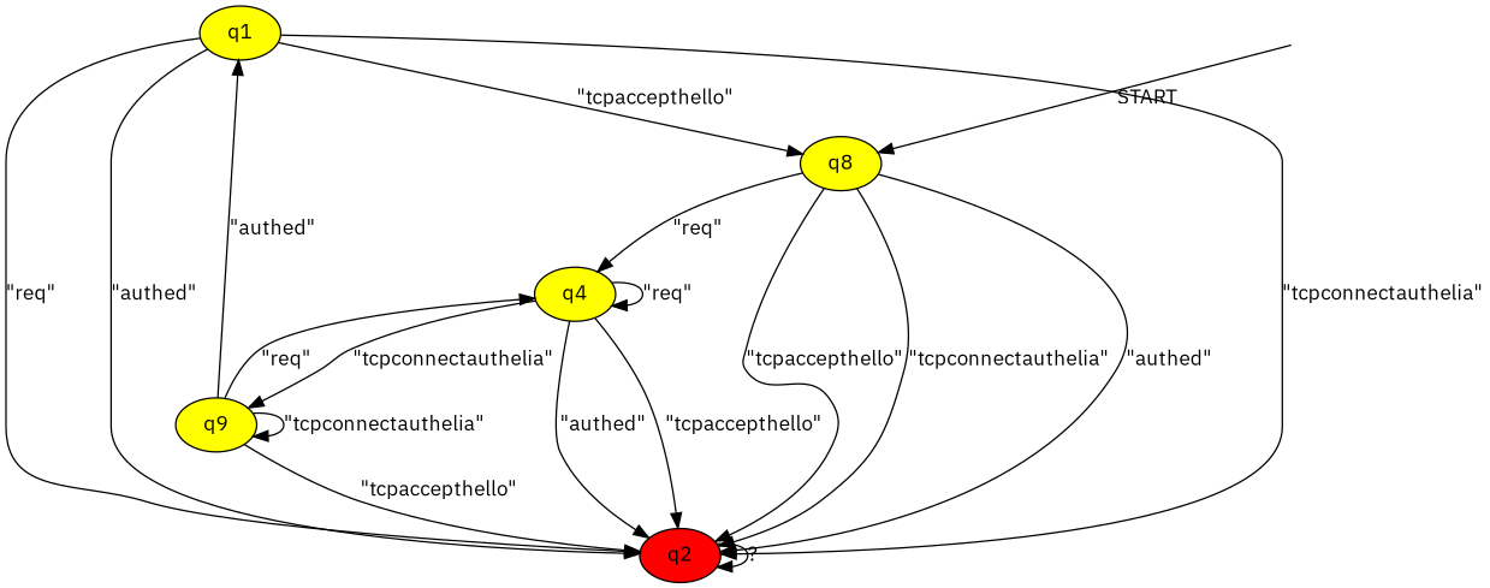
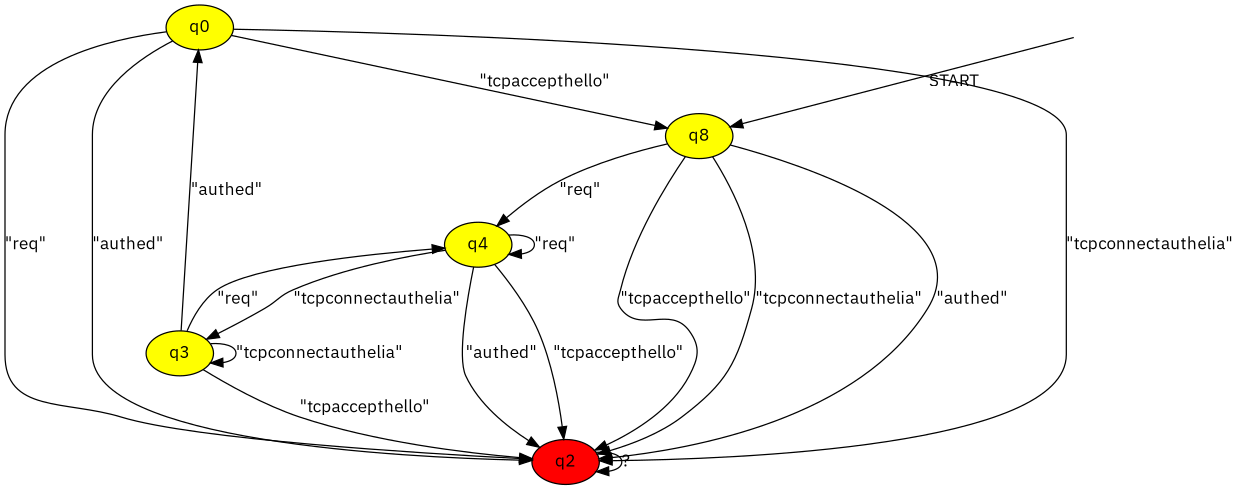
  digraph {
    fontname="IBM Plex Sans"
    node [fillcolor=yellow fontname="IBM Plex Sans" style=filled]
    edge [fontname="IBM Plex Sans"]
    q2 [fillcolor=red]
-   q0 [label=q1]
+   q0
    n3 [label=q8]
    q4
-   q3 [label=q9]
+   q3
    start [shape=none style=invis fillcolor=""]
    q2 -> q2 [label="?"]
    q0 -> q2 [label="\"authed\""]
    q0 -> q2 [label="\"tcpconnectauthelia\""]
    q0 -> q2 [label="\"req\""]
    q0 -> n3 [label="\"tcpaccepthello\""]
    n3 -> q2 [label="\"tcpaccepthello\""]
    n3 -> q2 [label="\"tcpconnectauthelia\""]
    n3 -> q2 [label="\"authed\""]
    n3 -> q4 [label="\"req\""]
    q4 -> q2 [label="\"authed\""]
    q4 -> q2 [label="\"tcpaccepthello\""]
    q4 -> q4 [label="\"req\""]
    q4 -> q3 [label="\"tcpconnectauthelia\""]
    q3 -> q2 [label="\"tcpaccepthello\""]
    q3 -> q0 [label="\"authed\""]
    q3 -> q4 [label="\"req\""]
    q3 -> q3 [label="\"tcpconnectauthelia\""]
    start -> n3 [label=START]
  }
